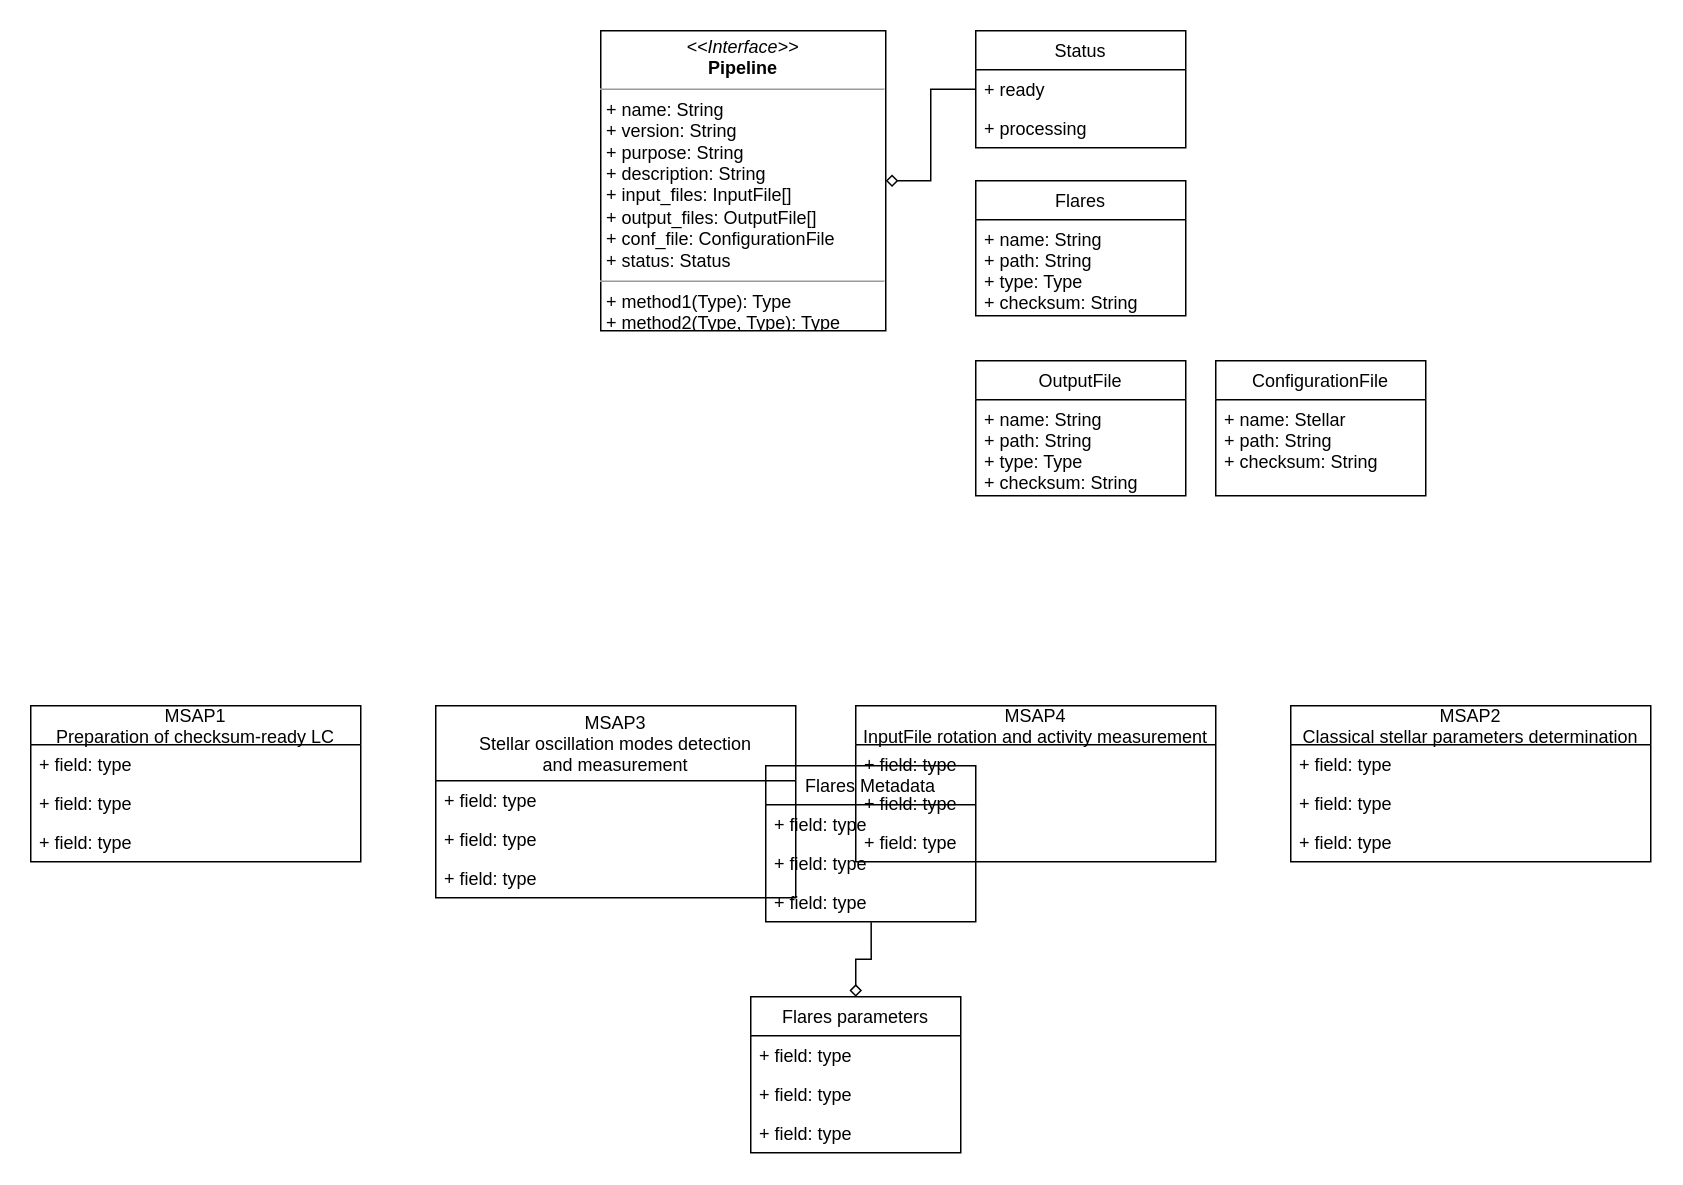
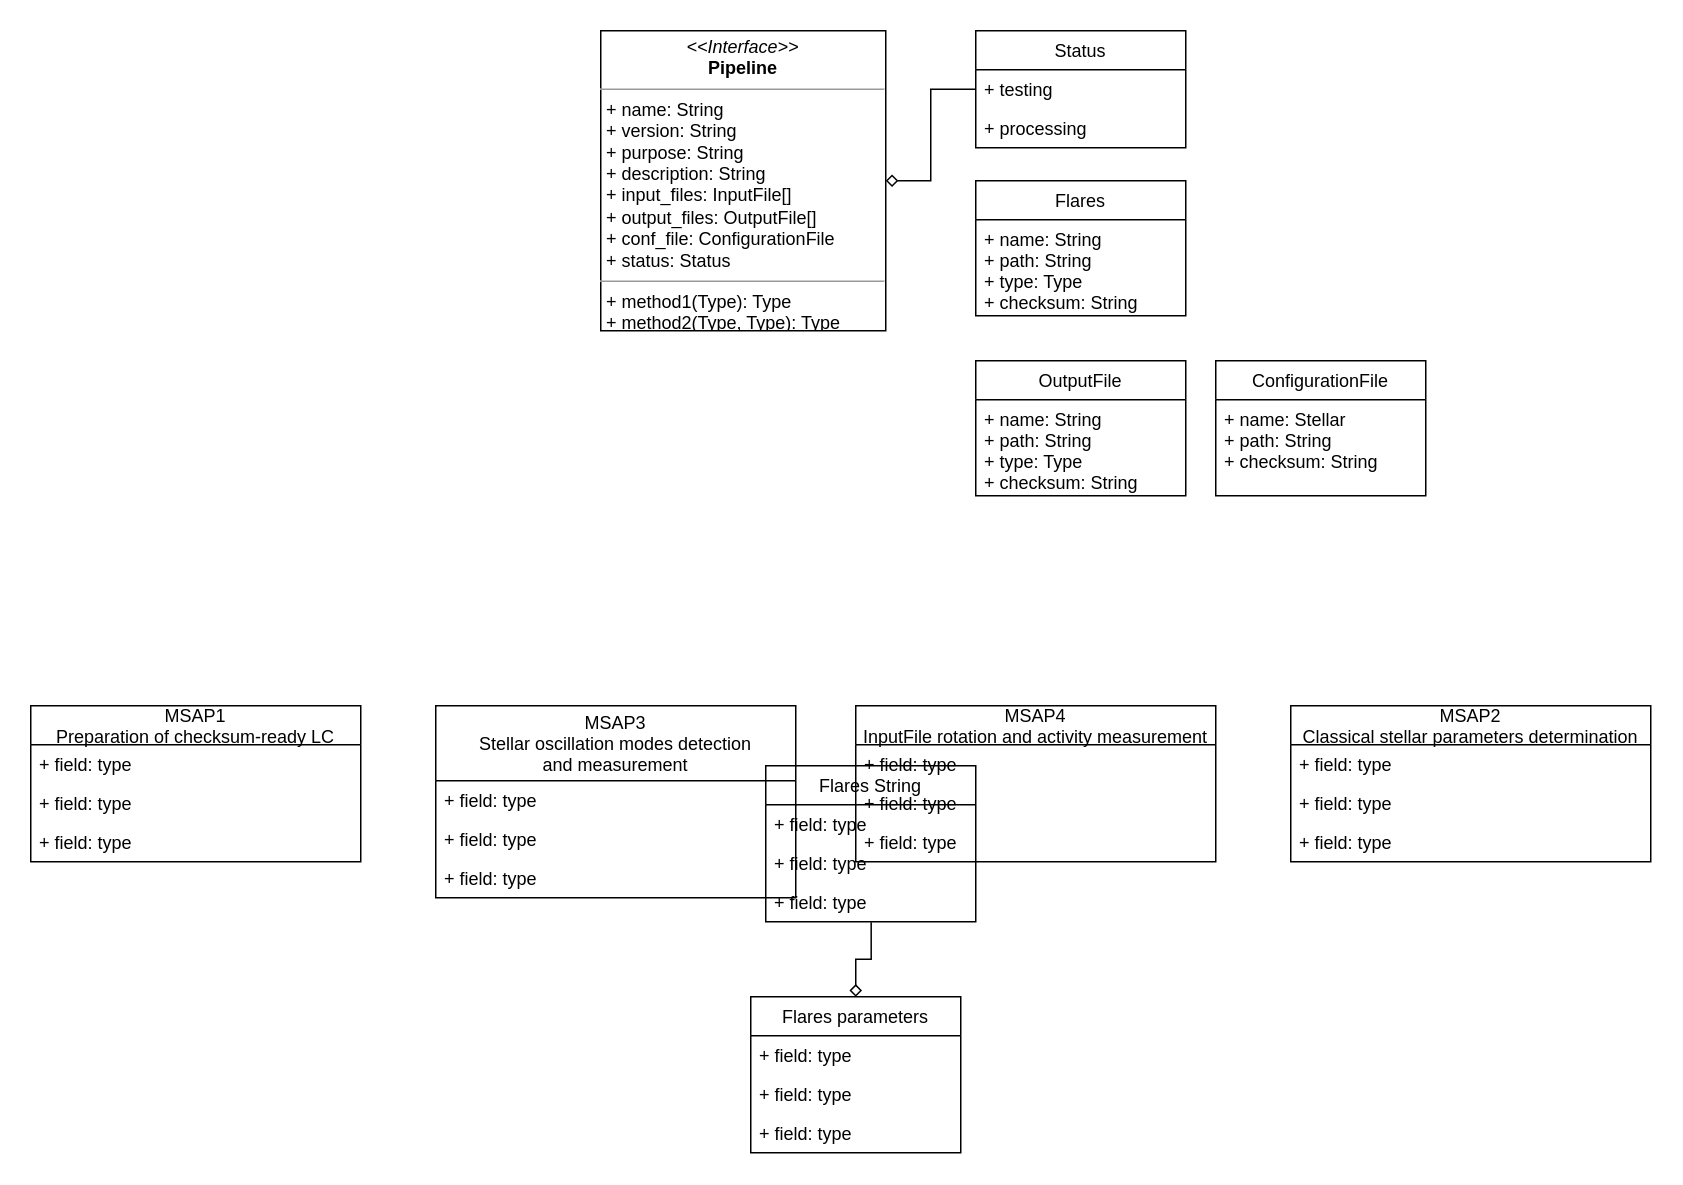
  <mxCell id="0" />
  <mxCell id="1" parent="0" />
  <mxCell id="2" style="edgeStyle=orthogonalEdgeStyle;rounded=0;orthogonalLoop=1;jettySize=auto;html=1;endArrow=none;endFill=0;startArrow=diamond;startFill=0;entryX=0.502;entryY=1.013;entryDx=0;entryDy=0;entryPerimeter=0;" edge="1" parent="1" source="3" target="10"><mxGeometry relative="1" as="geometry"><Array as="points" /></mxGeometry></mxCell>
  <mxCell id="3" value="Flares parameters" style="swimlane;fontStyle=0;childLayout=stackLayout;horizontal=1;startSize=26;fillColor=none;horizontalStack=0;resizeParent=1;resizeParentMax=0;resizeLast=0;collapsible=1;marginBottom=0;" vertex="1" parent="1"><mxGeometry x="500" y="664" width="140" height="104" as="geometry" /></mxCell>
  <mxCell id="4" value="+ field: type" style="text;strokeColor=none;fillColor=none;align=left;verticalAlign=top;spacingLeft=4;spacingRight=4;overflow=hidden;rotatable=0;points=[[0,0.5],[1,0.5]];portConstraint=eastwest;" vertex="1" parent="3"><mxGeometry y="26" width="140" height="26" as="geometry" /></mxCell>
  <mxCell id="5" value="+ field: type" style="text;strokeColor=none;fillColor=none;align=left;verticalAlign=top;spacingLeft=4;spacingRight=4;overflow=hidden;rotatable=0;points=[[0,0.5],[1,0.5]];portConstraint=eastwest;" vertex="1" parent="3"><mxGeometry y="52" width="140" height="26" as="geometry" /></mxCell>
  <mxCell id="6" value="+ field: type" style="text;strokeColor=none;fillColor=none;align=left;verticalAlign=top;spacingLeft=4;spacingRight=4;overflow=hidden;rotatable=0;points=[[0,0.5],[1,0.5]];portConstraint=eastwest;" vertex="1" parent="3"><mxGeometry y="78" width="140" height="26" as="geometry" /></mxCell>
- <mxCell id="7" value="Flares Metadata" style="swimlane;fontStyle=0;childLayout=stackLayout;horizontal=1;startSize=26;fillColor=none;horizontalStack=0;resizeParent=1;resizeParentMax=0;resizeLast=0;collapsible=1;marginBottom=0;" vertex="1" parent="1"><mxGeometry x="510" y="510" width="140" height="104" as="geometry" /></mxCell>
+ <mxCell id="7" value="Flares String" style="swimlane;fontStyle=0;childLayout=stackLayout;horizontal=1;startSize=26;fillColor=none;horizontalStack=0;resizeParent=1;resizeParentMax=0;resizeLast=0;collapsible=1;marginBottom=0;" vertex="1" parent="1"><mxGeometry x="510" y="510" width="140" height="104" as="geometry" /></mxCell>
  <mxCell id="8" value="+ field: type" style="text;strokeColor=none;fillColor=none;align=left;verticalAlign=top;spacingLeft=4;spacingRight=4;overflow=hidden;rotatable=0;points=[[0,0.5],[1,0.5]];portConstraint=eastwest;" vertex="1" parent="7"><mxGeometry y="26" width="140" height="26" as="geometry" /></mxCell>
  <mxCell id="9" value="+ field: type" style="text;strokeColor=none;fillColor=none;align=left;verticalAlign=top;spacingLeft=4;spacingRight=4;overflow=hidden;rotatable=0;points=[[0,0.5],[1,0.5]];portConstraint=eastwest;" vertex="1" parent="7"><mxGeometry y="52" width="140" height="26" as="geometry" /></mxCell>
  <mxCell id="10" value="+ field: type" style="text;strokeColor=none;fillColor=none;align=left;verticalAlign=top;spacingLeft=4;spacingRight=4;overflow=hidden;rotatable=0;points=[[0,0.5],[1,0.5]];portConstraint=eastwest;" vertex="1" parent="7"><mxGeometry y="78" width="140" height="26" as="geometry" /></mxCell>
  <mxCell id="11" value="MSAP1&#10;Preparation of checksum-ready LC" style="swimlane;fontStyle=0;childLayout=stackLayout;horizontal=1;startSize=26;fillColor=none;horizontalStack=0;resizeParent=1;resizeParentMax=0;resizeLast=0;collapsible=1;marginBottom=0;" vertex="1" parent="1"><mxGeometry x="20" y="470" width="220" height="104" as="geometry" /></mxCell>
  <mxCell id="12" value="+ field: type" style="text;strokeColor=none;fillColor=none;align=left;verticalAlign=top;spacingLeft=4;spacingRight=4;overflow=hidden;rotatable=0;points=[[0,0.5],[1,0.5]];portConstraint=eastwest;" vertex="1" parent="11"><mxGeometry y="26" width="220" height="26" as="geometry" /></mxCell>
  <mxCell id="13" value="+ field: type" style="text;strokeColor=none;fillColor=none;align=left;verticalAlign=top;spacingLeft=4;spacingRight=4;overflow=hidden;rotatable=0;points=[[0,0.5],[1,0.5]];portConstraint=eastwest;" vertex="1" parent="11"><mxGeometry y="52" width="220" height="26" as="geometry" /></mxCell>
  <mxCell id="14" value="+ field: type" style="text;strokeColor=none;fillColor=none;align=left;verticalAlign=top;spacingLeft=4;spacingRight=4;overflow=hidden;rotatable=0;points=[[0,0.5],[1,0.5]];portConstraint=eastwest;" vertex="1" parent="11"><mxGeometry y="78" width="220" height="26" as="geometry" /></mxCell>
  <mxCell id="15" value="MSAP2&#10;Classical stellar parameters determination" style="swimlane;fontStyle=0;childLayout=stackLayout;horizontal=1;startSize=26;fillColor=none;horizontalStack=0;resizeParent=1;resizeParentMax=0;resizeLast=0;collapsible=1;marginBottom=0;" vertex="1" parent="1"><mxGeometry x="860" y="470" width="240" height="104" as="geometry" /></mxCell>
  <mxCell id="16" value="+ field: type" style="text;strokeColor=none;fillColor=none;align=left;verticalAlign=top;spacingLeft=4;spacingRight=4;overflow=hidden;rotatable=0;points=[[0,0.5],[1,0.5]];portConstraint=eastwest;" vertex="1" parent="15"><mxGeometry y="26" width="240" height="26" as="geometry" /></mxCell>
  <mxCell id="17" value="+ field: type" style="text;strokeColor=none;fillColor=none;align=left;verticalAlign=top;spacingLeft=4;spacingRight=4;overflow=hidden;rotatable=0;points=[[0,0.5],[1,0.5]];portConstraint=eastwest;" vertex="1" parent="15"><mxGeometry y="52" width="240" height="26" as="geometry" /></mxCell>
  <mxCell id="18" value="+ field: type" style="text;strokeColor=none;fillColor=none;align=left;verticalAlign=top;spacingLeft=4;spacingRight=4;overflow=hidden;rotatable=0;points=[[0,0.5],[1,0.5]];portConstraint=eastwest;" vertex="1" parent="15"><mxGeometry y="78" width="240" height="26" as="geometry" /></mxCell>
  <mxCell id="19" value="MSAP3&#10;Stellar oscillation modes detection &#10;and measurement" style="swimlane;fontStyle=0;childLayout=stackLayout;horizontal=1;startSize=50;fillColor=none;horizontalStack=0;resizeParent=1;resizeParentMax=0;resizeLast=0;collapsible=1;marginBottom=0;" vertex="1" parent="1"><mxGeometry x="290" y="470" width="240" height="128" as="geometry" /></mxCell>
  <mxCell id="20" value="+ field: type" style="text;strokeColor=none;fillColor=none;align=left;verticalAlign=top;spacingLeft=4;spacingRight=4;overflow=hidden;rotatable=0;points=[[0,0.5],[1,0.5]];portConstraint=eastwest;" vertex="1" parent="19"><mxGeometry y="50" width="240" height="26" as="geometry" /></mxCell>
  <mxCell id="21" value="+ field: type" style="text;strokeColor=none;fillColor=none;align=left;verticalAlign=top;spacingLeft=4;spacingRight=4;overflow=hidden;rotatable=0;points=[[0,0.5],[1,0.5]];portConstraint=eastwest;" vertex="1" parent="19"><mxGeometry y="76" width="240" height="26" as="geometry" /></mxCell>
  <mxCell id="22" value="+ field: type" style="text;strokeColor=none;fillColor=none;align=left;verticalAlign=top;spacingLeft=4;spacingRight=4;overflow=hidden;rotatable=0;points=[[0,0.5],[1,0.5]];portConstraint=eastwest;" vertex="1" parent="19"><mxGeometry y="102" width="240" height="26" as="geometry" /></mxCell>
  <mxCell id="23" value="MSAP4&#10;InputFile rotation and activity measurement" style="swimlane;fontStyle=0;childLayout=stackLayout;horizontal=1;startSize=26;fillColor=none;horizontalStack=0;resizeParent=1;resizeParentMax=0;resizeLast=0;collapsible=1;marginBottom=0;" vertex="1" parent="1"><mxGeometry x="570" y="470" width="240" height="104" as="geometry" /></mxCell>
  <mxCell id="24" value="+ field: type" style="text;strokeColor=none;fillColor=none;align=left;verticalAlign=top;spacingLeft=4;spacingRight=4;overflow=hidden;rotatable=0;points=[[0,0.5],[1,0.5]];portConstraint=eastwest;" vertex="1" parent="23"><mxGeometry y="26" width="240" height="26" as="geometry" /></mxCell>
  <mxCell id="25" value="+ field: type" style="text;strokeColor=none;fillColor=none;align=left;verticalAlign=top;spacingLeft=4;spacingRight=4;overflow=hidden;rotatable=0;points=[[0,0.5],[1,0.5]];portConstraint=eastwest;" vertex="1" parent="23"><mxGeometry y="52" width="240" height="26" as="geometry" /></mxCell>
  <mxCell id="26" value="+ field: type" style="text;strokeColor=none;fillColor=none;align=left;verticalAlign=top;spacingLeft=4;spacingRight=4;overflow=hidden;rotatable=0;points=[[0,0.5],[1,0.5]];portConstraint=eastwest;" vertex="1" parent="23"><mxGeometry y="78" width="240" height="26" as="geometry" /></mxCell>
  <mxCell id="27" style="edgeStyle=orthogonalEdgeStyle;rounded=0;orthogonalLoop=1;jettySize=auto;html=1;startArrow=diamond;startFill=0;endArrow=none;endFill=0;" edge="1" parent="1" source="28" target="30"><mxGeometry relative="1" as="geometry" /></mxCell>
  <mxCell id="28" value="&lt;p style=&quot;margin: 0px ; margin-top: 4px ; text-align: center&quot;&gt;&lt;i&gt;&amp;lt;&amp;lt;Interface&amp;gt;&amp;gt;&lt;/i&gt;&lt;br&gt;&lt;b&gt;Pipeline&lt;/b&gt;&lt;/p&gt;&lt;hr size=&quot;1&quot;&gt;&lt;p style=&quot;margin: 0px ; margin-left: 4px&quot;&gt;+ name: String&lt;/p&gt;&lt;p style=&quot;margin: 0px ; margin-left: 4px&quot;&gt;+ version: String&lt;/p&gt;&lt;p style=&quot;margin: 0px ; margin-left: 4px&quot;&gt;+ purpose: String&lt;/p&gt;&lt;p style=&quot;margin: 0px ; margin-left: 4px&quot;&gt;+ description: String&lt;br&gt;+ input_files: InputFile[]&lt;/p&gt;&lt;p style=&quot;margin: 0px ; margin-left: 4px&quot;&gt;+ output_files: OutputFile[]&lt;/p&gt;&lt;p style=&quot;margin: 0px ; margin-left: 4px&quot;&gt;+ conf_file: ConfigurationFile&lt;/p&gt;&lt;p style=&quot;margin: 0px ; margin-left: 4px&quot;&gt;+ status: Status&lt;/p&gt;&lt;hr size=&quot;1&quot;&gt;&lt;p style=&quot;margin: 0px ; margin-left: 4px&quot;&gt;+ method1(Type): Type&lt;br&gt;+ method2(Type, Type): Type&lt;/p&gt;" style="verticalAlign=top;align=left;overflow=fill;fontSize=12;fontFamily=Helvetica;html=1;" vertex="1" parent="1"><mxGeometry x="400" y="20" width="190" height="200" as="geometry" /></mxCell>
  <mxCell id="29" value="Status" style="swimlane;fontStyle=0;childLayout=stackLayout;horizontal=1;startSize=26;fillColor=none;horizontalStack=0;resizeParent=1;resizeParentMax=0;resizeLast=0;collapsible=1;marginBottom=0;" vertex="1" parent="1"><mxGeometry x="650" y="20" width="140" height="78" as="geometry" /></mxCell>
- <mxCell id="30" value="+ ready" style="text;strokeColor=none;fillColor=none;align=left;verticalAlign=top;spacingLeft=4;spacingRight=4;overflow=hidden;rotatable=0;points=[[0,0.5],[1,0.5]];portConstraint=eastwest;" vertex="1" parent="29"><mxGeometry y="26" width="140" height="26" as="geometry" /></mxCell>
+ <mxCell id="30" value="+ testing" style="text;strokeColor=none;fillColor=none;align=left;verticalAlign=top;spacingLeft=4;spacingRight=4;overflow=hidden;rotatable=0;points=[[0,0.5],[1,0.5]];portConstraint=eastwest;" vertex="1" parent="29"><mxGeometry y="26" width="140" height="26" as="geometry" /></mxCell>
  <mxCell id="31" value="+ processing" style="text;strokeColor=none;fillColor=none;align=left;verticalAlign=top;spacingLeft=4;spacingRight=4;overflow=hidden;rotatable=0;points=[[0,0.5],[1,0.5]];portConstraint=eastwest;" vertex="1" parent="29"><mxGeometry y="52" width="140" height="26" as="geometry" /></mxCell>
  <mxCell id="32" value="Flares" style="swimlane;fontStyle=0;childLayout=stackLayout;horizontal=1;startSize=26;fillColor=none;horizontalStack=0;resizeParent=1;resizeParentMax=0;resizeLast=0;collapsible=1;marginBottom=0;" vertex="1" parent="1"><mxGeometry x="650" y="120" width="140" height="90" as="geometry" /></mxCell>
  <mxCell id="33" value="+ name: String&#10;+ path: String&#10;+ type: Type&#10;+ checksum: String" style="text;strokeColor=none;fillColor=none;align=left;verticalAlign=top;spacingLeft=4;spacingRight=4;overflow=hidden;rotatable=0;points=[[0,0.5],[1,0.5]];portConstraint=eastwest;" vertex="1" parent="32"><mxGeometry y="26" width="140" height="64" as="geometry" /></mxCell>
  <mxCell id="34" value="OutputFile" style="swimlane;fontStyle=0;childLayout=stackLayout;horizontal=1;startSize=26;fillColor=none;horizontalStack=0;resizeParent=1;resizeParentMax=0;resizeLast=0;collapsible=1;marginBottom=0;" vertex="1" parent="1"><mxGeometry x="650" y="240" width="140" height="90" as="geometry" /></mxCell>
  <mxCell id="35" value="+ name: String&#10;+ path: String&#10;+ type: Type&#10;+ checksum: String" style="text;strokeColor=none;fillColor=none;align=left;verticalAlign=top;spacingLeft=4;spacingRight=4;overflow=hidden;rotatable=0;points=[[0,0.5],[1,0.5]];portConstraint=eastwest;" vertex="1" parent="34"><mxGeometry y="26" width="140" height="64" as="geometry" /></mxCell>
  <mxCell id="36" value="ConfigurationFile" style="swimlane;fontStyle=0;childLayout=stackLayout;horizontal=1;startSize=26;fillColor=none;horizontalStack=0;resizeParent=1;resizeParentMax=0;resizeLast=0;collapsible=1;marginBottom=0;" vertex="1" parent="1"><mxGeometry x="810" y="240" width="140" height="90" as="geometry" /></mxCell>
  <mxCell id="37" value="+ name: Stellar&#10;+ path: String&#10;+ checksum: String" style="text;strokeColor=none;fillColor=none;align=left;verticalAlign=top;spacingLeft=4;spacingRight=4;overflow=hidden;rotatable=0;points=[[0,0.5],[1,0.5]];portConstraint=eastwest;" vertex="1" parent="36"><mxGeometry y="26" width="140" height="64" as="geometry" /></mxCell>
